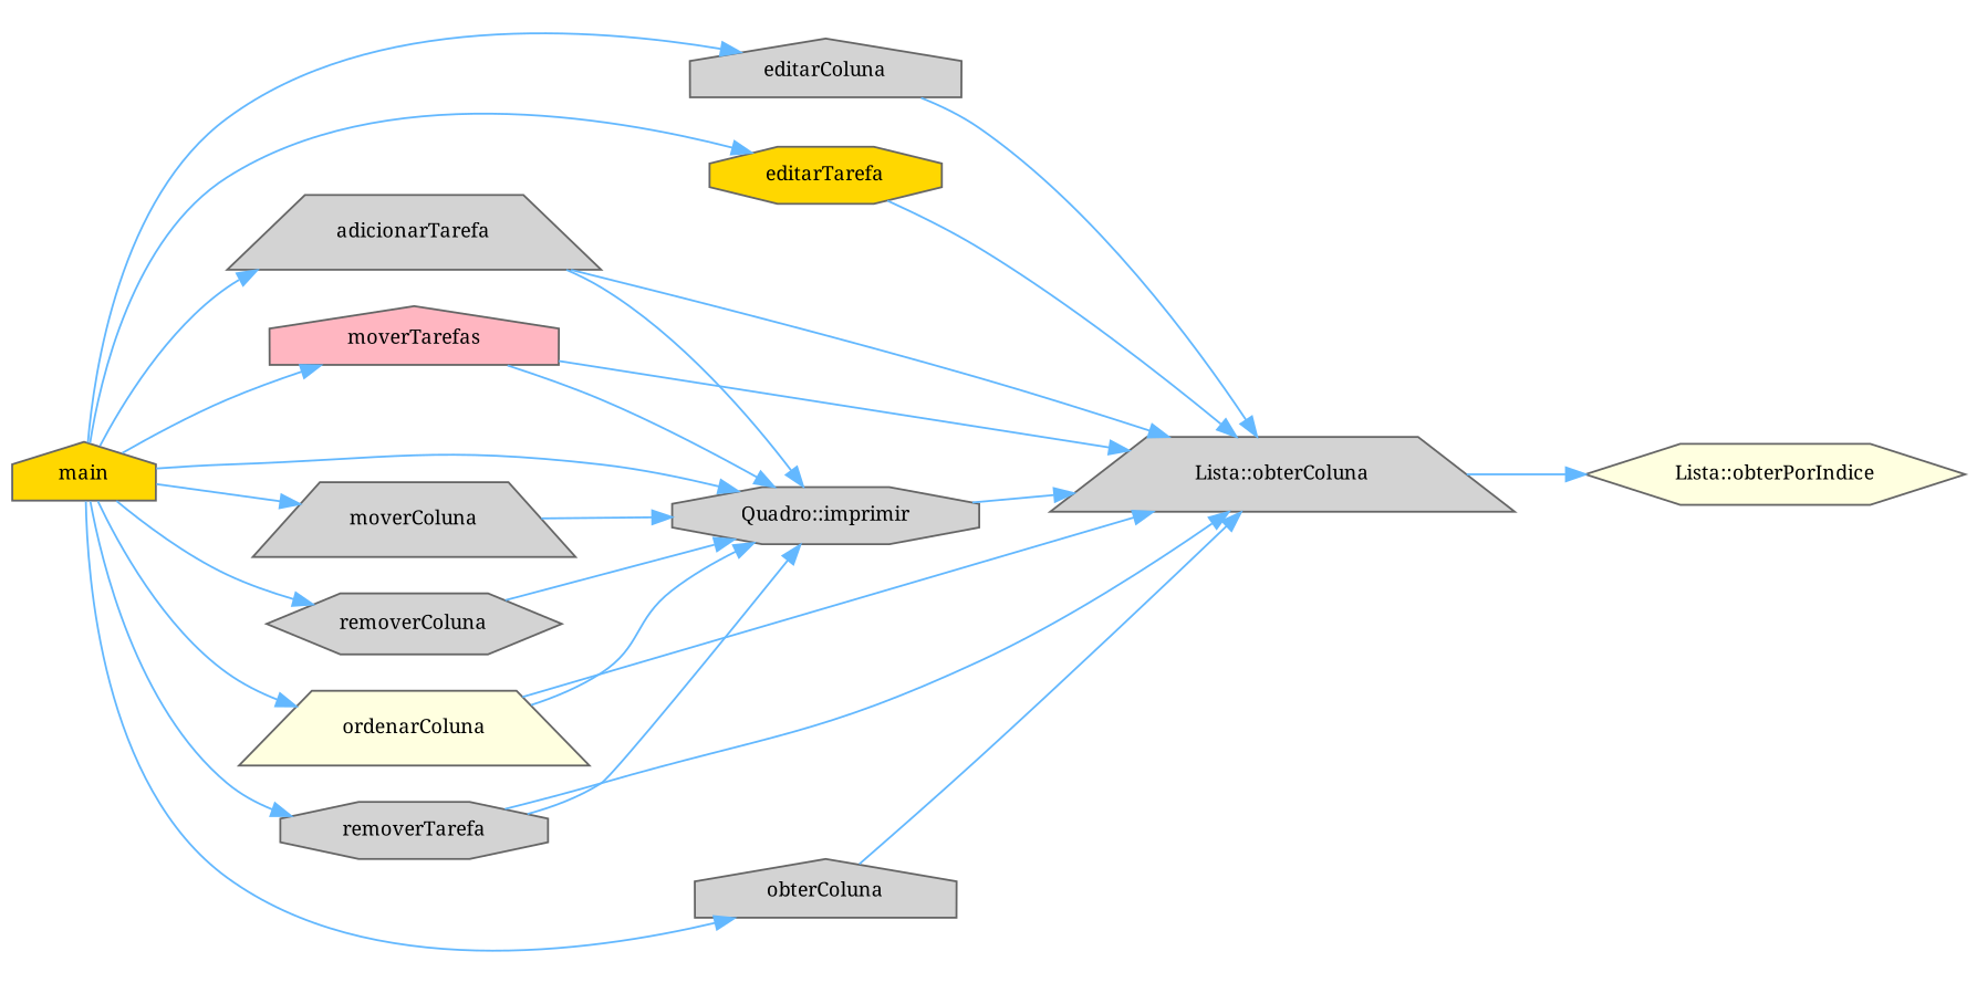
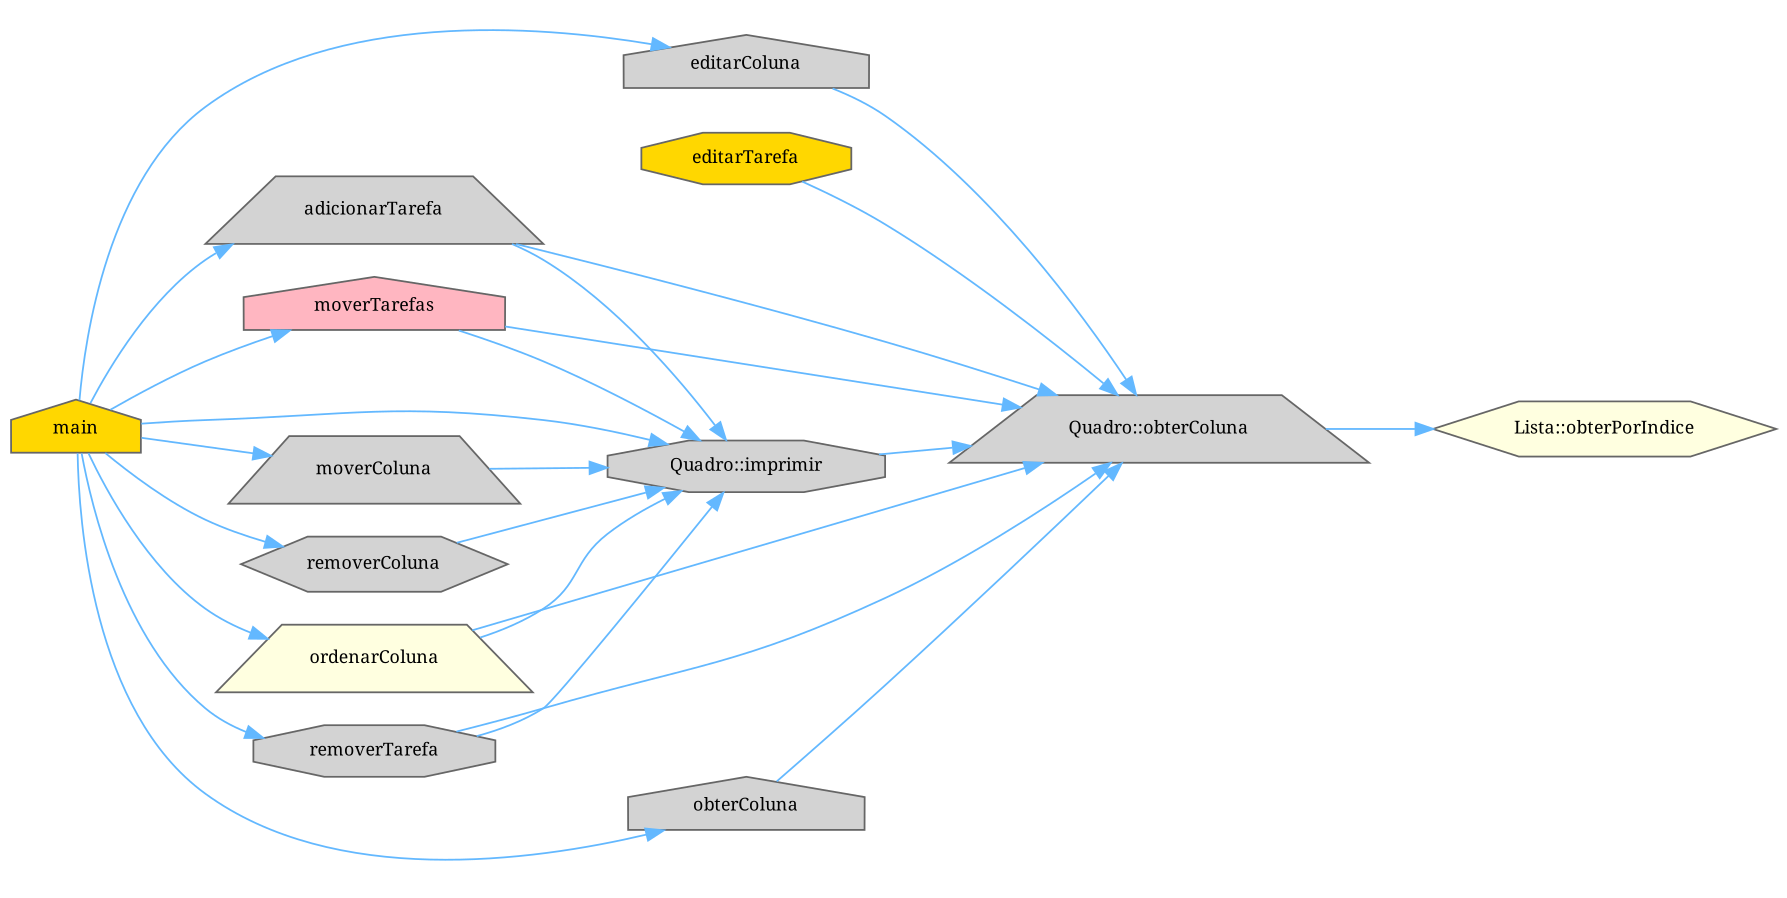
  digraph {
    fontname="Noto Serif"
    rankdir=RL
    node [color=grey40 fillcolor=lightgrey fontname="Noto Serif" fontsize=10 shape=trapezium style=filled]
    edge [color=steelblue1 dir=back fontname="Noto Serif" fontsize=10 labelfontname=Helvetica labelfontsize=10 style=solid]
    n1 [color=gray40 fillcolor=lightyellow fontcolor=black height=0.2 label="Lista::obterPorIndice" shape=hexagon width=0.4]
-   n2 [height=0.2 label="Lista::obterColuna" width=0.4]
+   n2 [height=0.2 label="Quadro::obterColuna" width=0.4]
    n3 [height=0.2 label=adicionarTarefa width=0.4]
    n4 [height=0.2 label=editarColuna shape=house width=0.4]
    n5 [fillcolor=gold height=0.2 label=editarTarefa shape=octagon width=0.4]
    n6 [height=0.2 label="Quadro::imprimir" shape=octagon width=0.4]
    n7 [fillcolor=lightpink height=0.2 label=moverTarefas shape=house width=0.4]
    n8 [fillcolor=lightyellow height=0.2 label=ordenarColuna width=0.4]
    n9 [height=0.2 label=removerTarefa shape=octagon width=0.4]
    n10 [height=0.2 label=obterColuna shape=house width=0.4]
    n11 [fillcolor=gold height=0.2 label=main shape=house width=0.4]
    n12 [height=0.2 label=moverColuna width=0.4]
    n13 [height=0.2 label=removerColuna shape=hexagon width=0.4]
    n1 -> n2
    n2 -> n3
    n2 -> n4
    n2 -> n5
    n2 -> n6
    n2 -> n7
    n2 -> n8
    n2 -> n9
    n2 -> n10
    n3 -> n11
    n4 -> n11
-   n5 -> n11
    n6 -> n3
    n6 -> n7
    n6 -> n8
    n6 -> n9
    n6 -> n11
    n6 -> n12
    n6 -> n13
    n7 -> n11
    n8 -> n11
    n9 -> n11
    n10 -> n11
    n12 -> n11
    n13 -> n11
  }
